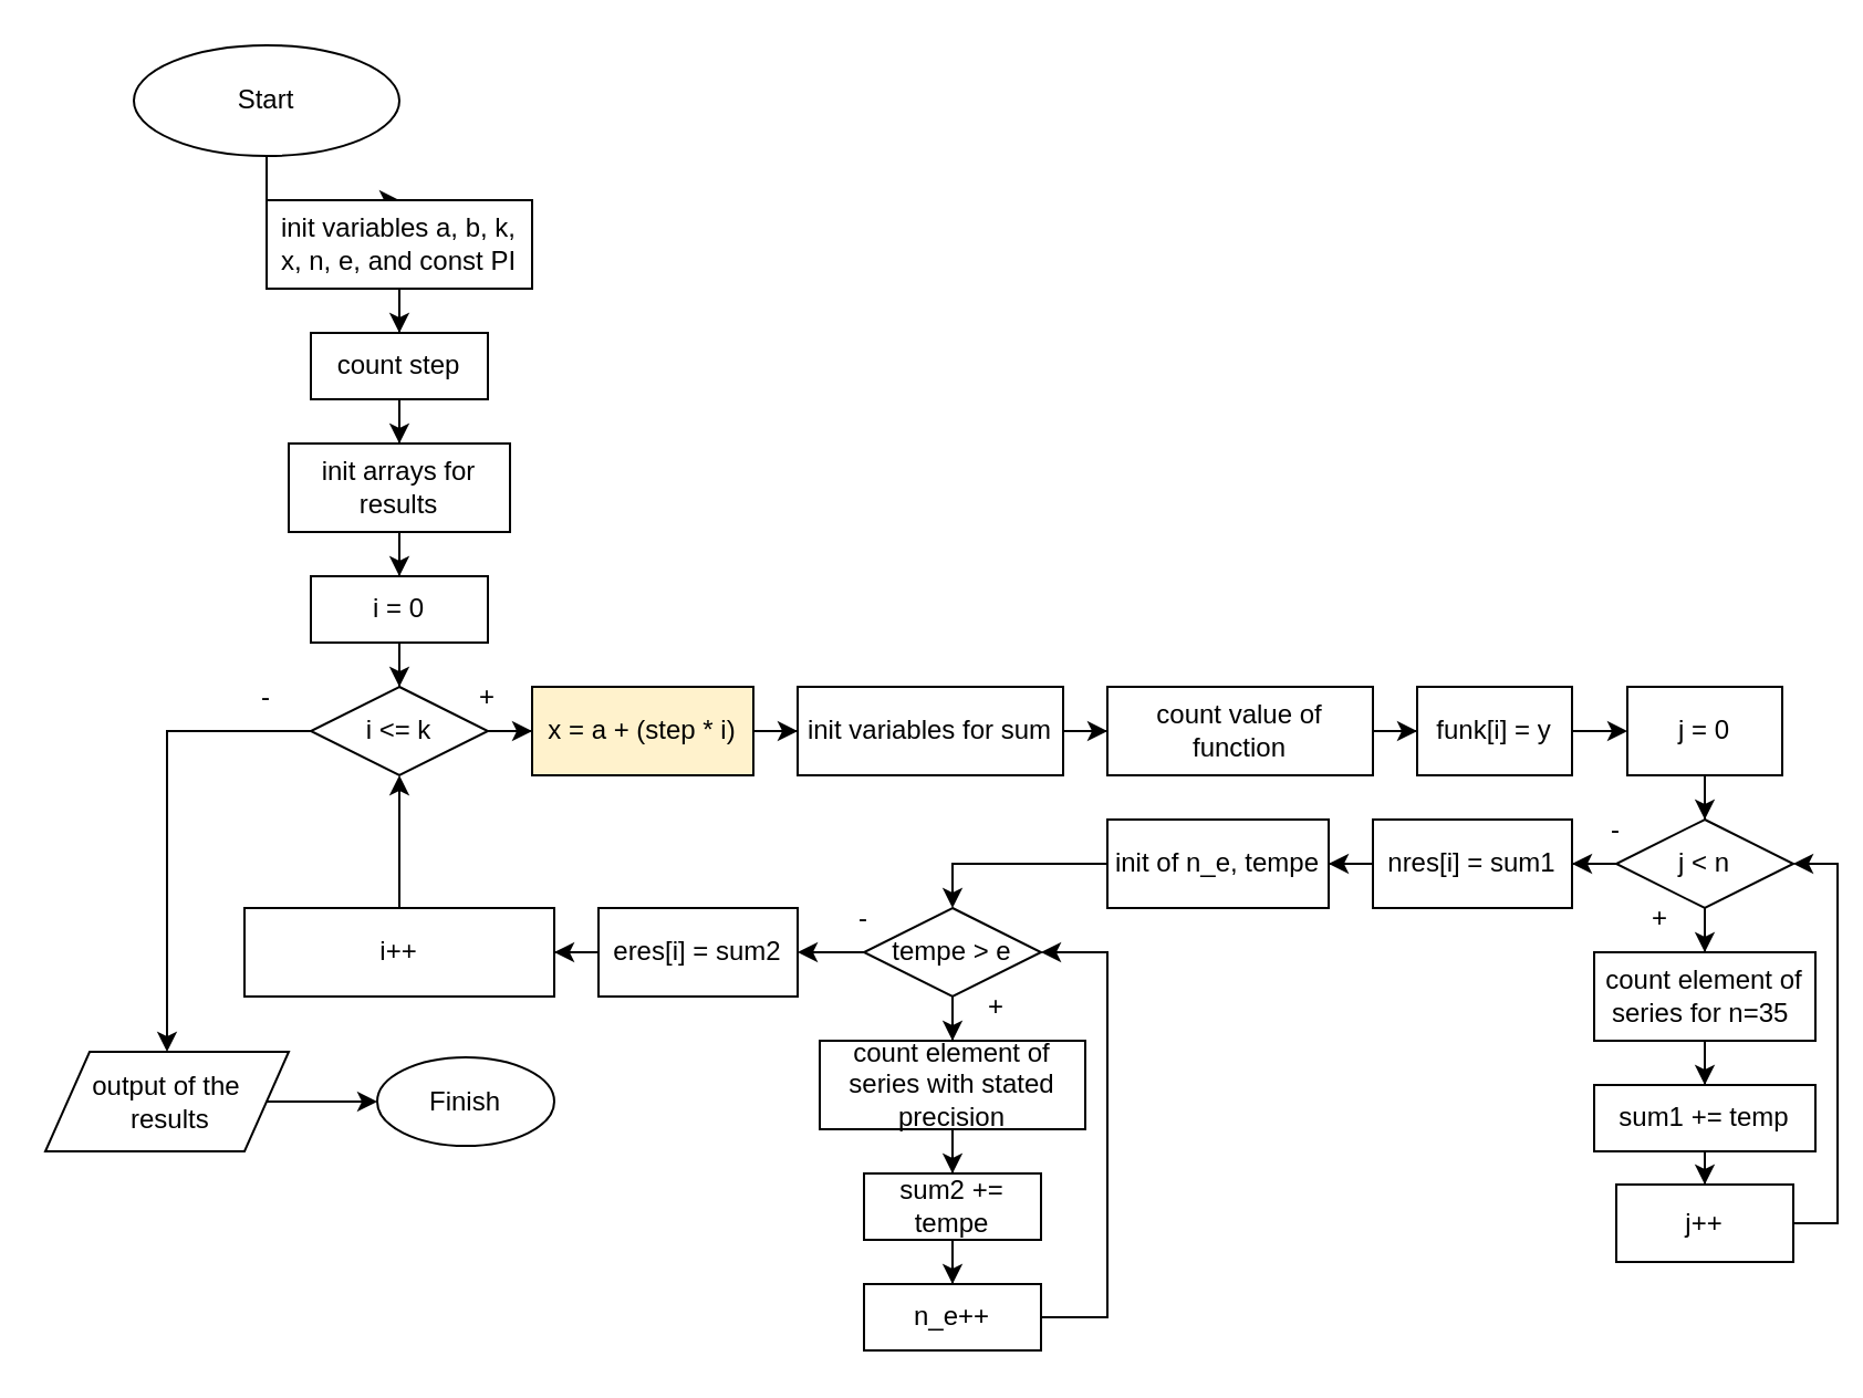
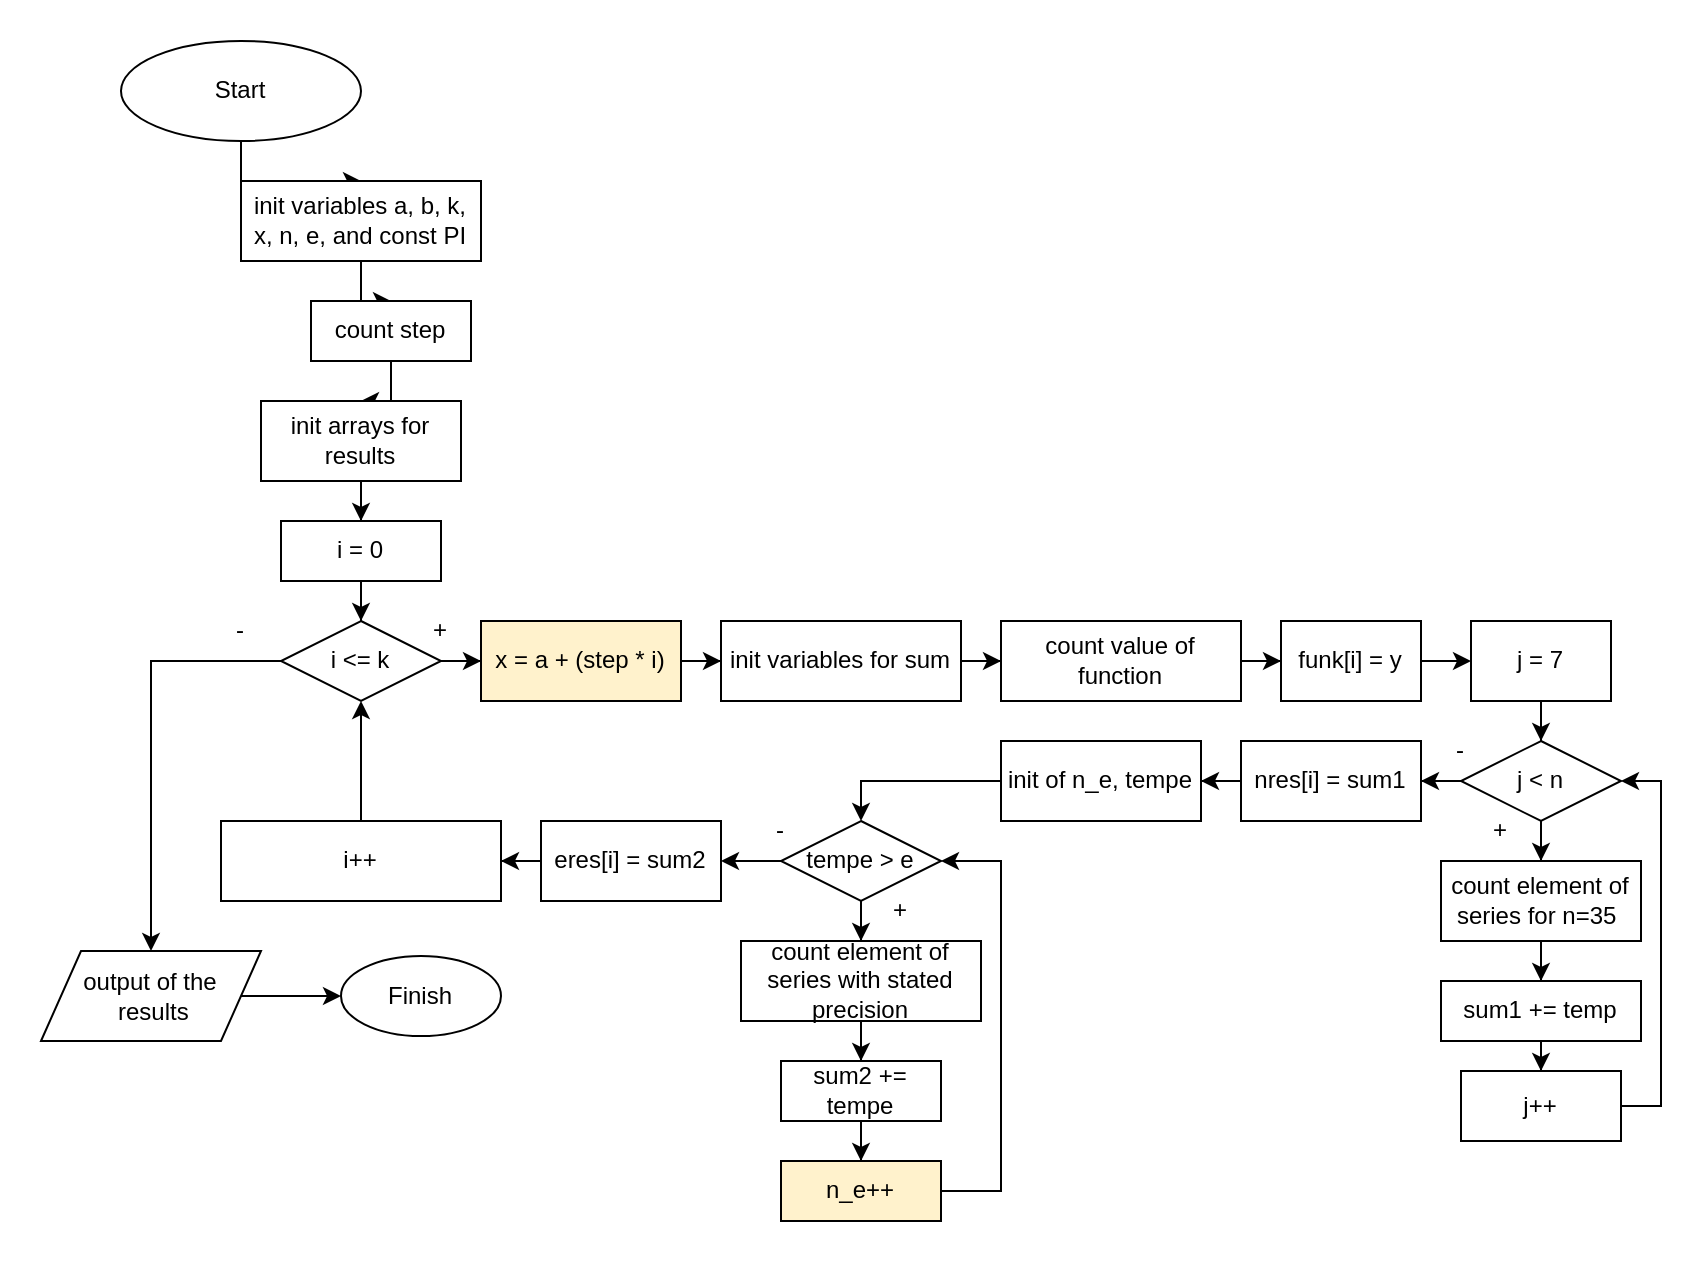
  <mxCell id="0" />
  <mxCell id="1" parent="0" />
  <mxCell id="2" value="" style="edgeStyle=orthogonalEdgeStyle;rounded=0;orthogonalLoop=1;jettySize=auto;html=1;" edge="1" parent="1" source="3" target="5"><mxGeometry relative="1" as="geometry" /></mxCell>
  <mxCell id="3" value="Start" style="ellipse;whiteSpace=wrap;html=1;" vertex="1" parent="1"><mxGeometry x="60" y="20" width="120" height="50" as="geometry" /></mxCell>
  <mxCell id="4" value="" style="edgeStyle=orthogonalEdgeStyle;rounded=0;orthogonalLoop=1;jettySize=auto;html=1;" edge="1" parent="1" source="5" target="7"><mxGeometry relative="1" as="geometry" /></mxCell>
  <mxCell id="5" value="init variables a, b, k, x, n, e, and const PI" style="whiteSpace=wrap;html=1;" vertex="1" parent="1"><mxGeometry x="120" y="90" width="120" height="40" as="geometry" /></mxCell>
  <mxCell id="6" value="" style="edgeStyle=orthogonalEdgeStyle;rounded=0;orthogonalLoop=1;jettySize=auto;html=1;" edge="1" parent="1" source="7" target="9"><mxGeometry relative="1" as="geometry" /></mxCell>
- <mxCell id="7" value="count step" style="whiteSpace=wrap;html=1;" vertex="1" parent="1"><mxGeometry x="140" y="150" width="80" height="30" as="geometry" /></mxCell>
+ <mxCell id="7" value="count step" style="whiteSpace=wrap;html=1;" vertex="1" parent="1"><mxGeometry x="155" y="150" width="80" height="30" as="geometry" /></mxCell>
  <mxCell id="8" value="" style="edgeStyle=orthogonalEdgeStyle;rounded=0;orthogonalLoop=1;jettySize=auto;html=1;" edge="1" parent="1" source="9" target="11"><mxGeometry relative="1" as="geometry" /></mxCell>
  <mxCell id="9" value="init arrays for results" style="whiteSpace=wrap;html=1;" vertex="1" parent="1"><mxGeometry x="130" y="200" width="100" height="40" as="geometry" /></mxCell>
  <mxCell id="10" value="" style="edgeStyle=orthogonalEdgeStyle;rounded=0;orthogonalLoop=1;jettySize=auto;html=1;" edge="1" parent="1" source="11" target="14"><mxGeometry relative="1" as="geometry" /></mxCell>
  <mxCell id="11" value="i = 0" style="whiteSpace=wrap;html=1;" vertex="1" parent="1"><mxGeometry x="140" y="260" width="80" height="30" as="geometry" /></mxCell>
  <mxCell id="12" value="" style="edgeStyle=orthogonalEdgeStyle;rounded=0;orthogonalLoop=1;jettySize=auto;html=1;" edge="1" parent="1" source="14" target="16"><mxGeometry relative="1" as="geometry" /></mxCell>
  <mxCell id="13" value="" style="edgeStyle=orthogonalEdgeStyle;rounded=0;orthogonalLoop=1;jettySize=auto;html=1;" edge="1" parent="1" source="14" target="52"><mxGeometry relative="1" as="geometry" /></mxCell>
  <mxCell id="14" value="i &amp;lt;= k" style="rhombus;whiteSpace=wrap;html=1;" vertex="1" parent="1"><mxGeometry x="140" y="310" width="80" height="40" as="geometry" /></mxCell>
  <mxCell id="15" value="" style="edgeStyle=orthogonalEdgeStyle;rounded=0;orthogonalLoop=1;jettySize=auto;html=1;" edge="1" parent="1" source="16" target="18"><mxGeometry relative="1" as="geometry" /></mxCell>
  <mxCell id="16" value="x = a + (step * i)" style="whiteSpace=wrap;html=1;fillColor=#fff2cc;" vertex="1" parent="1"><mxGeometry x="240" y="310" width="100" height="40" as="geometry" /></mxCell>
  <mxCell id="17" value="" style="edgeStyle=orthogonalEdgeStyle;rounded=0;orthogonalLoop=1;jettySize=auto;html=1;" edge="1" parent="1" source="18" target="20"><mxGeometry relative="1" as="geometry" /></mxCell>
  <mxCell id="18" value="init variables for sum" style="whiteSpace=wrap;html=1;" vertex="1" parent="1"><mxGeometry x="360" y="310" width="120" height="40" as="geometry" /></mxCell>
  <mxCell id="19" value="" style="edgeStyle=orthogonalEdgeStyle;rounded=0;orthogonalLoop=1;jettySize=auto;html=1;" edge="1" parent="1" source="20" target="22"><mxGeometry relative="1" as="geometry" /></mxCell>
  <mxCell id="20" value="count value of function" style="whiteSpace=wrap;html=1;" vertex="1" parent="1"><mxGeometry x="500" y="310" width="120" height="40" as="geometry" /></mxCell>
  <mxCell id="21" value="" style="edgeStyle=orthogonalEdgeStyle;rounded=0;orthogonalLoop=1;jettySize=auto;html=1;" edge="1" parent="1" source="22" target="24"><mxGeometry relative="1" as="geometry" /></mxCell>
  <mxCell id="22" value="funk[i] = y" style="whiteSpace=wrap;html=1;" vertex="1" parent="1"><mxGeometry x="640" y="310" width="70" height="40" as="geometry" /></mxCell>
  <mxCell id="23" value="" style="edgeStyle=orthogonalEdgeStyle;rounded=0;orthogonalLoop=1;jettySize=auto;html=1;" edge="1" parent="1" source="24" target="27"><mxGeometry relative="1" as="geometry" /></mxCell>
- <mxCell id="24" value="j = 0" style="whiteSpace=wrap;html=1;" vertex="1" parent="1"><mxGeometry x="735" y="310" width="70" height="40" as="geometry" /></mxCell>
+ <mxCell id="24" value="j = 7" style="whiteSpace=wrap;html=1;" vertex="1" parent="1"><mxGeometry x="735" y="310" width="70" height="40" as="geometry" /></mxCell>
  <mxCell id="25" value="" style="edgeStyle=orthogonalEdgeStyle;rounded=0;orthogonalLoop=1;jettySize=auto;html=1;" edge="1" parent="1" source="27" target="29"><mxGeometry relative="1" as="geometry" /></mxCell>
  <mxCell id="26" value="" style="edgeStyle=orthogonalEdgeStyle;rounded=0;orthogonalLoop=1;jettySize=auto;html=1;" edge="1" parent="1" source="27" target="35"><mxGeometry relative="1" as="geometry" /></mxCell>
  <mxCell id="27" value="j &amp;lt; n" style="rhombus;whiteSpace=wrap;html=1;" vertex="1" parent="1"><mxGeometry x="730" y="370" width="80" height="40" as="geometry" /></mxCell>
  <mxCell id="28" value="" style="edgeStyle=orthogonalEdgeStyle;rounded=0;orthogonalLoop=1;jettySize=auto;html=1;" edge="1" parent="1" source="29" target="31"><mxGeometry relative="1" as="geometry" /></mxCell>
  <mxCell id="29" value="count element of series for n=35&amp;nbsp;" style="whiteSpace=wrap;html=1;" vertex="1" parent="1"><mxGeometry x="720" y="430" width="100" height="40" as="geometry" /></mxCell>
  <mxCell id="30" value="" style="edgeStyle=orthogonalEdgeStyle;rounded=0;orthogonalLoop=1;jettySize=auto;html=1;" edge="1" parent="1" source="31" target="33"><mxGeometry relative="1" as="geometry" /></mxCell>
  <mxCell id="31" value="sum1 += temp" style="whiteSpace=wrap;html=1;" vertex="1" parent="1"><mxGeometry x="720" y="490" width="100" height="30" as="geometry" /></mxCell>
  <mxCell id="32" style="edgeStyle=orthogonalEdgeStyle;rounded=0;orthogonalLoop=1;jettySize=auto;html=1;exitX=1;exitY=0.5;exitDx=0;exitDy=0;entryX=1;entryY=0.5;entryDx=0;entryDy=0;" edge="1" parent="1" source="33" target="27"><mxGeometry relative="1" as="geometry" /></mxCell>
  <mxCell id="33" value="j++" style="whiteSpace=wrap;html=1;" vertex="1" parent="1"><mxGeometry x="730" y="535" width="80" height="35" as="geometry" /></mxCell>
  <mxCell id="34" value="" style="edgeStyle=orthogonalEdgeStyle;rounded=0;orthogonalLoop=1;jettySize=auto;html=1;" edge="1" parent="1" source="35" target="37"><mxGeometry relative="1" as="geometry" /></mxCell>
  <mxCell id="35" value="nres[i] = sum1" style="whiteSpace=wrap;html=1;" vertex="1" parent="1"><mxGeometry x="620" y="370" width="90" height="40" as="geometry" /></mxCell>
  <mxCell id="36" style="edgeStyle=orthogonalEdgeStyle;rounded=0;orthogonalLoop=1;jettySize=auto;html=1;exitX=0;exitY=0.5;exitDx=0;exitDy=0;entryX=0.5;entryY=0;entryDx=0;entryDy=0;" edge="1" parent="1" source="37" target="40"><mxGeometry relative="1" as="geometry" /></mxCell>
  <mxCell id="37" value="init of n_e, tempe" style="whiteSpace=wrap;html=1;" vertex="1" parent="1"><mxGeometry x="500" y="370" width="100" height="40" as="geometry" /></mxCell>
  <mxCell id="38" value="" style="edgeStyle=orthogonalEdgeStyle;rounded=0;orthogonalLoop=1;jettySize=auto;html=1;" edge="1" parent="1" source="40" target="42"><mxGeometry relative="1" as="geometry" /></mxCell>
  <mxCell id="39" value="" style="edgeStyle=orthogonalEdgeStyle;rounded=0;orthogonalLoop=1;jettySize=auto;html=1;" edge="1" parent="1" source="40" target="48"><mxGeometry relative="1" as="geometry" /></mxCell>
  <mxCell id="40" value="tempe &amp;gt; e" style="rhombus;whiteSpace=wrap;html=1;" vertex="1" parent="1"><mxGeometry x="390" y="410" width="80" height="40" as="geometry" /></mxCell>
  <mxCell id="41" value="" style="edgeStyle=orthogonalEdgeStyle;rounded=0;orthogonalLoop=1;jettySize=auto;html=1;" edge="1" parent="1" source="42" target="44"><mxGeometry relative="1" as="geometry" /></mxCell>
  <mxCell id="42" value="count element of series with stated precision" style="whiteSpace=wrap;html=1;" vertex="1" parent="1"><mxGeometry x="370" y="470" width="120" height="40" as="geometry" /></mxCell>
  <mxCell id="43" value="" style="edgeStyle=orthogonalEdgeStyle;rounded=0;orthogonalLoop=1;jettySize=auto;html=1;" edge="1" parent="1" source="44" target="46"><mxGeometry relative="1" as="geometry" /></mxCell>
  <mxCell id="44" value="sum2 += tempe" style="whiteSpace=wrap;html=1;" vertex="1" parent="1"><mxGeometry x="390" y="530" width="80" height="30" as="geometry" /></mxCell>
  <mxCell id="45" style="edgeStyle=orthogonalEdgeStyle;rounded=0;orthogonalLoop=1;jettySize=auto;html=1;exitX=1;exitY=0.5;exitDx=0;exitDy=0;entryX=1;entryY=0.5;entryDx=0;entryDy=0;" edge="1" parent="1" source="46" target="40"><mxGeometry relative="1" as="geometry"><Array as="points"><mxPoint x="500" y="595" /><mxPoint x="500" y="430" /></Array></mxGeometry></mxCell>
- <mxCell id="46" value="n_e++" style="whiteSpace=wrap;html=1;" vertex="1" parent="1"><mxGeometry x="390" y="580" width="80" height="30" as="geometry" /></mxCell>
+ <mxCell id="46" value="n_e++" style="whiteSpace=wrap;html=1;fillColor=#fff2cc;" vertex="1" parent="1"><mxGeometry x="390" y="580" width="80" height="30" as="geometry" /></mxCell>
  <mxCell id="47" value="" style="edgeStyle=orthogonalEdgeStyle;rounded=0;orthogonalLoop=1;jettySize=auto;html=1;" edge="1" parent="1" source="48" target="50"><mxGeometry relative="1" as="geometry" /></mxCell>
  <mxCell id="48" value="eres[i] = sum2" style="whiteSpace=wrap;html=1;" vertex="1" parent="1"><mxGeometry x="270" y="410" width="90" height="40" as="geometry" /></mxCell>
  <mxCell id="49" style="edgeStyle=orthogonalEdgeStyle;rounded=0;orthogonalLoop=1;jettySize=auto;html=1;exitX=0.5;exitY=0;exitDx=0;exitDy=0;entryX=0.5;entryY=1;entryDx=0;entryDy=0;" edge="1" parent="1" source="50" target="14"><mxGeometry relative="1" as="geometry" /></mxCell>
  <mxCell id="50" value="i++" style="whiteSpace=wrap;html=1;" vertex="1" parent="1"><mxGeometry x="110" y="410" width="140" height="40" as="geometry" /></mxCell>
  <mxCell id="51" value="" style="edgeStyle=orthogonalEdgeStyle;rounded=0;orthogonalLoop=1;jettySize=auto;html=1;" edge="1" parent="1" source="52" target="53"><mxGeometry relative="1" as="geometry" /></mxCell>
  <mxCell id="52" value="output of the&lt;div&gt;&amp;nbsp;results&lt;/div&gt;" style="shape=parallelogram;perimeter=parallelogramPerimeter;whiteSpace=wrap;html=1;fixedSize=1;" vertex="1" parent="1"><mxGeometry y="475" width="110" height="45" as="geometry" x="20" /></mxCell>
  <mxCell id="53" value="Finish" style="ellipse;whiteSpace=wrap;html=1;" vertex="1" parent="1"><mxGeometry x="170" y="477.5" width="80" height="40" as="geometry" /></mxCell>
  <mxCell id="54" value="+" style="text;html=1;align=center;verticalAlign=middle;whiteSpace=wrap;rounded=0;" vertex="1" parent="1"><mxGeometry x="190" y="300" width="60" height="30" as="geometry" /></mxCell>
  <mxCell id="55" value="+" style="text;html=1;align=center;verticalAlign=middle;whiteSpace=wrap;rounded=0;" vertex="1" parent="1"><mxGeometry x="720" y="400" width="60" height="30" as="geometry" /></mxCell>
  <mxCell id="56" value="+" style="text;html=1;align=center;verticalAlign=middle;whiteSpace=wrap;rounded=0;" vertex="1" parent="1"><mxGeometry x="420" y="440" width="60" height="30" as="geometry" /></mxCell>
  <mxCell id="57" value="-" style="text;html=1;align=center;verticalAlign=middle;whiteSpace=wrap;rounded=0;" vertex="1" parent="1"><mxGeometry x="90" y="300" width="60" height="30" as="geometry" /></mxCell>
  <mxCell id="58" value="-" style="text;html=1;align=center;verticalAlign=middle;whiteSpace=wrap;rounded=0;" vertex="1" parent="1"><mxGeometry x="700" y="360" width="60" height="30" as="geometry" /></mxCell>
  <mxCell id="59" value="-" style="text;html=1;align=center;verticalAlign=middle;whiteSpace=wrap;rounded=0;" vertex="1" parent="1"><mxGeometry x="360" y="400" width="60" height="30" as="geometry" /></mxCell>
